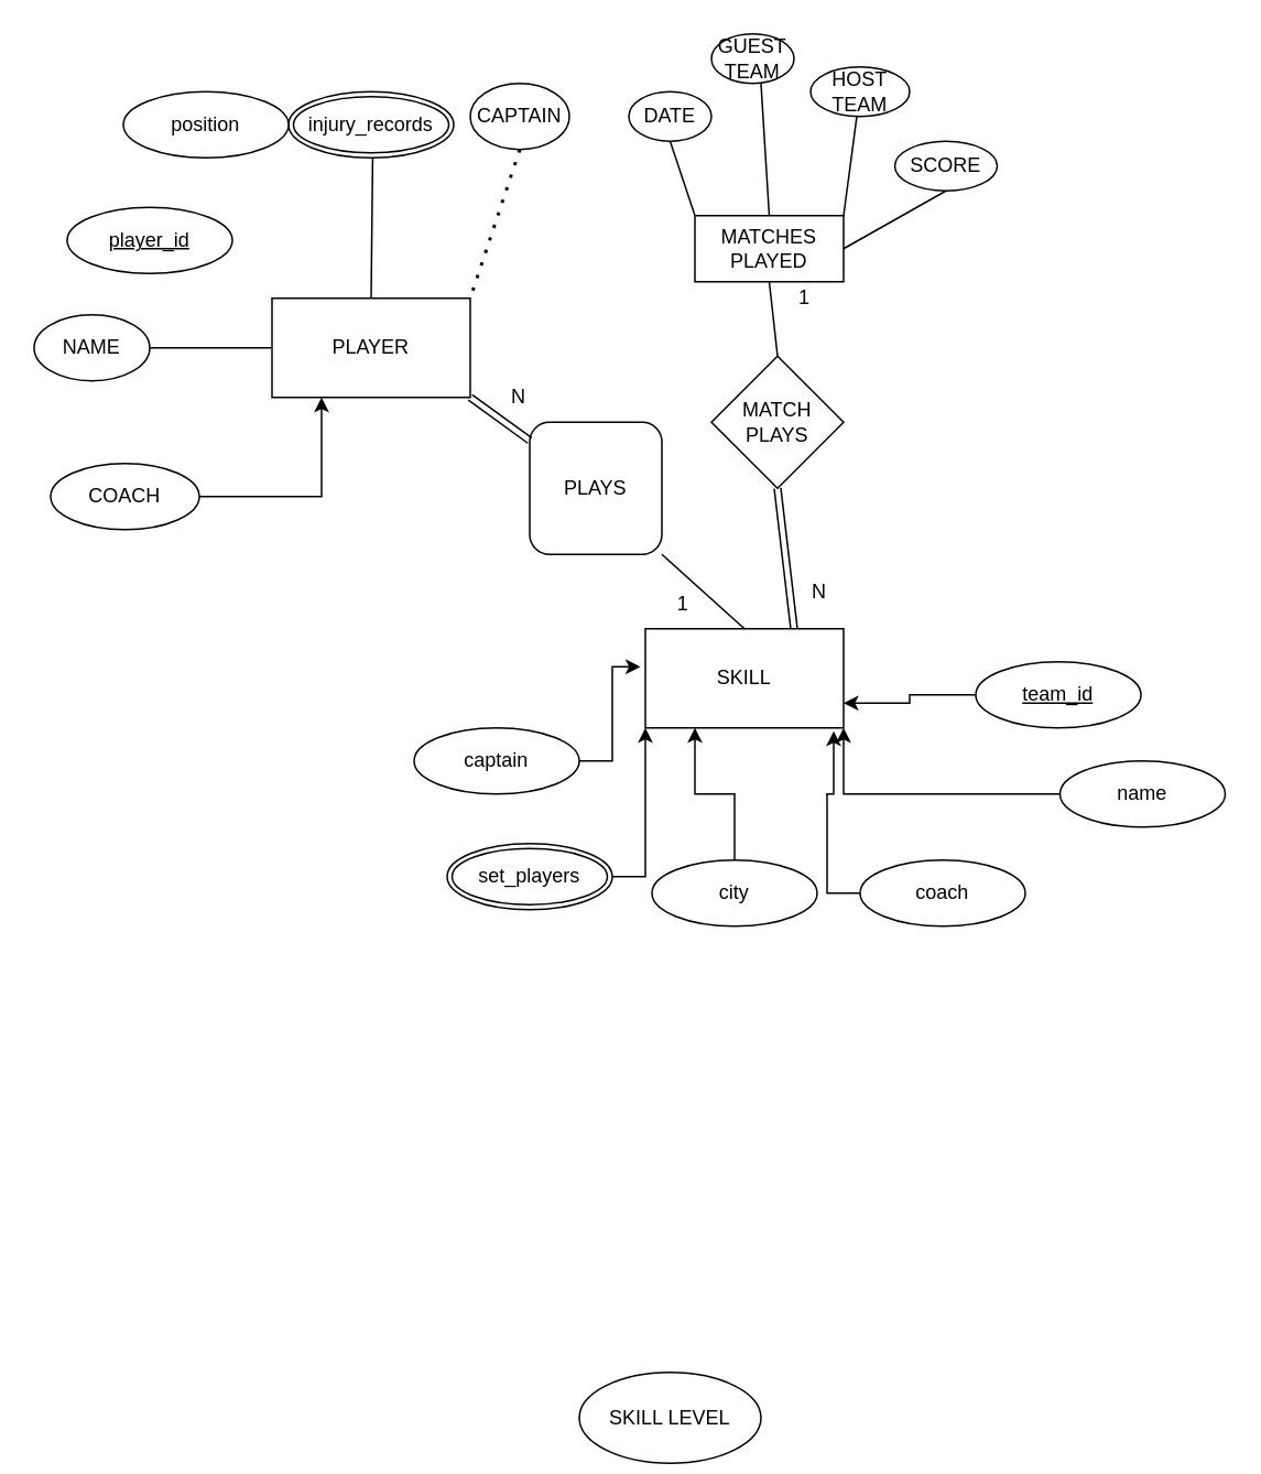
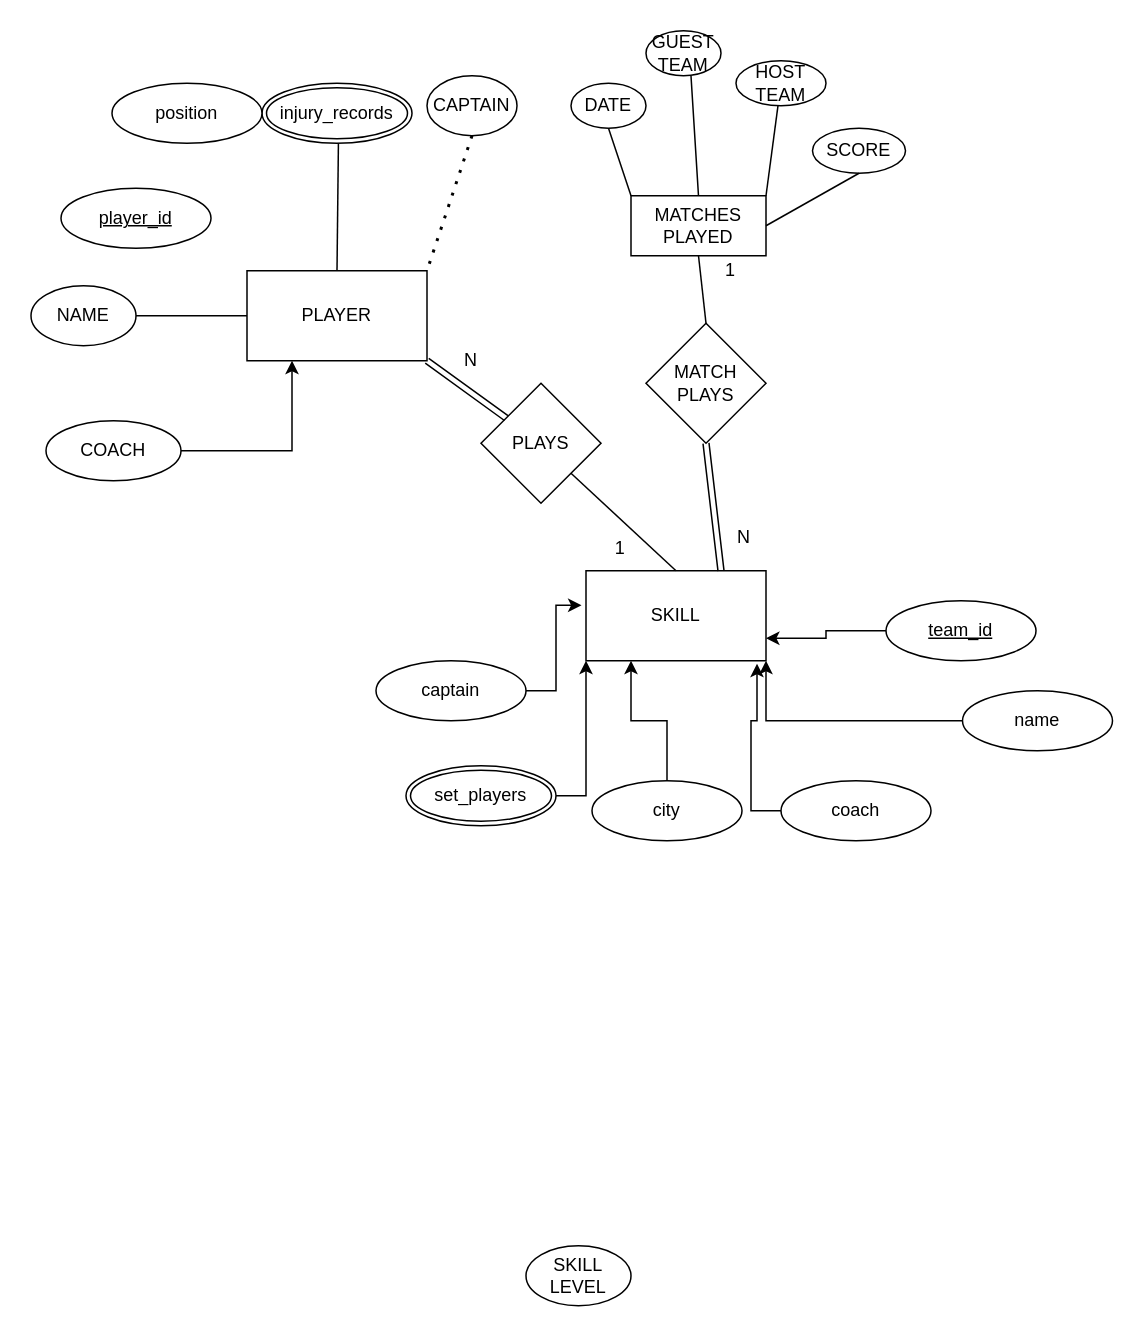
  <mxCell id="0" />
  <mxCell id="1" parent="0" />
  <mxCell id="2" value="SKILL" style="rounded=0;whiteSpace=wrap;html=1;" parent="1" vertex="1"><mxGeometry x="390" y="380" width="120" height="60" as="geometry" /></mxCell>
  <mxCell id="3" value="PLAYER" style="rounded=0;whiteSpace=wrap;html=1;" parent="1" vertex="1"><mxGeometry x="164" y="180" width="120" height="60" as="geometry" /></mxCell>
- <mxCell id="4" value="SKILL LEVEL" style="ellipse;whiteSpace=wrap;html=1;" parent="1" vertex="1"><mxGeometry x="350" y="830" width="110" height="55" as="geometry" /></mxCell>
+ <mxCell id="4" value="SKILL LEVEL" style="ellipse;whiteSpace=wrap;html=1;" parent="1" vertex="1"><mxGeometry x="350" y="830" width="70" height="40" as="geometry" /></mxCell>
  <mxCell id="5" value="NAME" style="ellipse;whiteSpace=wrap;html=1;" parent="1" vertex="1"><mxGeometry x="20" y="190" width="70" height="40" as="geometry" /></mxCell>
  <mxCell id="6" value="" style="endArrow=none;html=1;rounded=0;exitX=0;exitY=0.5;exitDx=0;exitDy=0;entryX=1;entryY=0.5;entryDx=0;entryDy=0;" parent="1" source="3" target="5" edge="1"><mxGeometry width="50" height="50" relative="1" as="geometry"><mxPoint x="170" y="200" as="sourcePoint" /><mxPoint x="220" y="150" as="targetPoint" /></mxGeometry></mxCell>
  <mxCell id="7" value="CAPTAIN" style="ellipse;whiteSpace=wrap;html=1;" parent="1" vertex="1"><mxGeometry x="284" y="50" width="60" height="40" as="geometry" /></mxCell>
  <mxCell id="8" value="" style="endArrow=none;dashed=1;html=1;dashPattern=1 3;strokeWidth=2;rounded=0;exitX=0.5;exitY=1;exitDx=0;exitDy=0;entryX=1;entryY=0;entryDx=0;entryDy=0;" parent="1" source="7" target="3" edge="1"><mxGeometry width="50" height="50" relative="1" as="geometry"><mxPoint x="170" y="200" as="sourcePoint" /><mxPoint x="220" y="150" as="targetPoint" /></mxGeometry></mxCell>
  <mxCell id="9" value="" style="endArrow=none;html=1;rounded=0;entryX=0.5;entryY=0;entryDx=0;entryDy=0;exitX=0.5;exitY=1;exitDx=0;exitDy=0;" parent="1" target="3" edge="1"><mxGeometry width="50" height="50" relative="1" as="geometry"><mxPoint x="225" y="90" as="sourcePoint" /><mxPoint x="310" y="230" as="targetPoint" /></mxGeometry></mxCell>
  <mxCell id="10" style="edgeStyle=orthogonalEdgeStyle;rounded=0;orthogonalLoop=1;jettySize=auto;html=1;entryX=0.25;entryY=1;entryDx=0;entryDy=0;" parent="1" source="11" target="3" edge="1"><mxGeometry relative="1" as="geometry" /></mxCell>
  <mxCell id="11" value="COACH" style="ellipse;whiteSpace=wrap;html=1;" parent="1" vertex="1"><mxGeometry x="30" y="280" width="90" height="40" as="geometry" /></mxCell>
- <mxCell id="12" value="PLAYS" style="whiteSpace=wrap;html=1;rounded=1;" parent="1" vertex="1"><mxGeometry x="320" y="255" width="80" height="80" as="geometry" /></mxCell>
+ <mxCell id="12" value="PLAYS" style="rhombus;whiteSpace=wrap;html=1;" parent="1" vertex="1"><mxGeometry x="320" y="255" width="80" height="80" as="geometry" /></mxCell>
  <mxCell id="13" value="" style="endArrow=none;html=1;rounded=0;exitX=0.5;exitY=0;exitDx=0;exitDy=0;entryX=1;entryY=1;entryDx=0;entryDy=0;" parent="1" source="2" target="12" edge="1"><mxGeometry width="50" height="50" relative="1" as="geometry"><mxPoint x="420" y="350" as="sourcePoint" /><mxPoint x="470" y="300" as="targetPoint" /></mxGeometry></mxCell>
  <mxCell id="14" value="" style="shape=link;html=1;rounded=0;exitX=1;exitY=1;exitDx=0;exitDy=0;" parent="1" source="3" target="12" edge="1"><mxGeometry width="100" relative="1" as="geometry"><mxPoint x="310" y="220" as="sourcePoint" /><mxPoint x="410" y="220" as="targetPoint" /></mxGeometry></mxCell>
  <mxCell id="15" value="N" style="text;html=1;strokeColor=none;fillColor=none;align=center;verticalAlign=middle;whiteSpace=wrap;rounded=0;" parent="1" vertex="1"><mxGeometry x="297" y="230" width="33" height="20" as="geometry" /></mxCell>
  <mxCell id="16" value="1" style="text;html=1;strokeColor=none;fillColor=none;align=center;verticalAlign=middle;whiteSpace=wrap;rounded=0;" parent="1" vertex="1"><mxGeometry x="394" y="350" width="38" height="30" as="geometry" /></mxCell>
  <mxCell id="17" value="MATCHES PLAYED" style="rounded=0;whiteSpace=wrap;html=1;" parent="1" vertex="1"><mxGeometry x="420" y="130" width="90" height="40" as="geometry" /></mxCell>
  <mxCell id="18" value="" style="endArrow=none;html=1;rounded=0;entryX=0;entryY=0;entryDx=0;entryDy=0;exitX=0.5;exitY=1;exitDx=0;exitDy=0;" parent="1" source="23" target="17" edge="1"><mxGeometry width="50" height="50" relative="1" as="geometry"><mxPoint x="420" y="90" as="sourcePoint" /><mxPoint x="470" y="310" as="targetPoint" /></mxGeometry></mxCell>
  <mxCell id="19" value="" style="endArrow=none;html=1;rounded=0;exitX=0.5;exitY=0;exitDx=0;exitDy=0;" parent="1" source="17" edge="1"><mxGeometry width="50" height="50" relative="1" as="geometry"><mxPoint x="430" y="100" as="sourcePoint" /><mxPoint x="460" y="50" as="targetPoint" /></mxGeometry></mxCell>
  <mxCell id="20" value="" style="endArrow=none;html=1;rounded=0;exitX=1;exitY=0;exitDx=0;exitDy=0;" parent="1" source="17" target="21" edge="1"><mxGeometry width="50" height="50" relative="1" as="geometry"><mxPoint x="475" y="140" as="sourcePoint" /><mxPoint x="550" y="80" as="targetPoint" /></mxGeometry></mxCell>
  <mxCell id="21" value="HOST TEAM" style="ellipse;whiteSpace=wrap;html=1;" parent="1" vertex="1"><mxGeometry x="490" y="40" width="60" height="30" as="geometry" /></mxCell>
  <mxCell id="22" value="GUEST TEAM" style="ellipse;whiteSpace=wrap;html=1;" parent="1" vertex="1"><mxGeometry x="430" width="50" height="30" as="geometry" y="20" /></mxCell>
  <mxCell id="23" value="DATE" style="ellipse;whiteSpace=wrap;html=1;" parent="1" vertex="1"><mxGeometry x="380" y="55" width="50" height="30" as="geometry" /></mxCell>
  <mxCell id="24" value="SCORE" style="ellipse;whiteSpace=wrap;html=1;" parent="1" vertex="1"><mxGeometry x="541" y="85" width="62" height="30" as="geometry" /></mxCell>
  <mxCell id="25" value="" style="endArrow=none;html=1;rounded=0;entryX=1;entryY=0.5;entryDx=0;entryDy=0;exitX=0.5;exitY=1;exitDx=0;exitDy=0;" parent="1" source="24" target="17" edge="1"><mxGeometry width="50" height="50" relative="1" as="geometry"><mxPoint x="420" y="360" as="sourcePoint" /><mxPoint x="470" y="310" as="targetPoint" /></mxGeometry></mxCell>
  <mxCell id="26" value="MATCH PLAYS" style="rhombus;whiteSpace=wrap;html=1;" parent="1" vertex="1"><mxGeometry x="430" y="215" width="80" height="80" as="geometry" /></mxCell>
  <mxCell id="27" value="" style="endArrow=none;html=1;rounded=0;entryX=0.5;entryY=0;entryDx=0;entryDy=0;exitX=0.5;exitY=1;exitDx=0;exitDy=0;" parent="1" source="17" target="26" edge="1"><mxGeometry width="50" height="50" relative="1" as="geometry"><mxPoint x="420" y="370" as="sourcePoint" /><mxPoint x="470" y="320" as="targetPoint" /></mxGeometry></mxCell>
  <mxCell id="28" value="1" style="text;html=1;strokeColor=none;fillColor=none;align=center;verticalAlign=middle;whiteSpace=wrap;rounded=0;" parent="1" vertex="1"><mxGeometry x="470" y="170" width="33" height="20" as="geometry" /></mxCell>
  <mxCell id="29" value="" style="shape=link;html=1;rounded=0;exitX=0.5;exitY=1;exitDx=0;exitDy=0;entryX=0.75;entryY=0;entryDx=0;entryDy=0;" parent="1" source="26" target="2" edge="1"><mxGeometry width="100" relative="1" as="geometry"><mxPoint x="430" y="330" as="sourcePoint" /><mxPoint x="530" y="330" as="targetPoint" /></mxGeometry></mxCell>
  <mxCell id="30" value="N" style="text;html=1;strokeColor=none;fillColor=none;align=center;verticalAlign=middle;whiteSpace=wrap;rounded=0;" parent="1" vertex="1"><mxGeometry x="481" y="350" width="29" height="15" as="geometry" /></mxCell>
  <mxCell id="31" style="edgeStyle=orthogonalEdgeStyle;rounded=0;orthogonalLoop=1;jettySize=auto;html=1;entryX=0;entryY=1;entryDx=0;entryDy=0;" edge="1" parent="1" source="32" target="2"><mxGeometry relative="1" as="geometry" /></mxCell>
  <mxCell id="32" value="set_players" style="ellipse;shape=doubleEllipse;margin=3;whiteSpace=wrap;html=1;align=center;" vertex="1" parent="1"><mxGeometry x="270" y="510" width="100" height="40" as="geometry" /></mxCell>
  <mxCell id="33" style="edgeStyle=orthogonalEdgeStyle;rounded=0;orthogonalLoop=1;jettySize=auto;html=1;entryX=1;entryY=0.75;entryDx=0;entryDy=0;" edge="1" parent="1" source="34" target="2"><mxGeometry relative="1" as="geometry" /></mxCell>
  <mxCell id="34" value="team_id" style="ellipse;whiteSpace=wrap;html=1;align=center;fontStyle=4;" vertex="1" parent="1"><mxGeometry x="590" y="400" width="100" height="40" as="geometry" /></mxCell>
  <mxCell id="35" style="edgeStyle=orthogonalEdgeStyle;rounded=0;orthogonalLoop=1;jettySize=auto;html=1;entryX=1;entryY=1;entryDx=0;entryDy=0;" edge="1" parent="1" source="36" target="2"><mxGeometry relative="1" as="geometry" /></mxCell>
  <mxCell id="36" value="name" style="ellipse;whiteSpace=wrap;html=1;align=center;" vertex="1" parent="1"><mxGeometry x="641" y="460" width="100" height="40" as="geometry" /></mxCell>
  <mxCell id="37" style="edgeStyle=orthogonalEdgeStyle;rounded=0;orthogonalLoop=1;jettySize=auto;html=1;entryX=0.25;entryY=1;entryDx=0;entryDy=0;" edge="1" parent="1" source="38" target="2"><mxGeometry relative="1" as="geometry" /></mxCell>
  <mxCell id="38" value="city" style="ellipse;whiteSpace=wrap;html=1;align=center;" vertex="1" parent="1"><mxGeometry x="394" y="520" width="100" height="40" as="geometry" /></mxCell>
  <mxCell id="39" style="edgeStyle=orthogonalEdgeStyle;rounded=0;orthogonalLoop=1;jettySize=auto;html=1;entryX=0.95;entryY=1.033;entryDx=0;entryDy=0;entryPerimeter=0;" edge="1" parent="1" source="40" target="2"><mxGeometry relative="1" as="geometry" /></mxCell>
  <mxCell id="40" value="coach" style="ellipse;whiteSpace=wrap;html=1;align=center;" vertex="1" parent="1"><mxGeometry x="520" y="520" width="100" height="40" as="geometry" /></mxCell>
  <mxCell id="41" style="edgeStyle=orthogonalEdgeStyle;rounded=0;orthogonalLoop=1;jettySize=auto;html=1;entryX=-0.025;entryY=0.383;entryDx=0;entryDy=0;entryPerimeter=0;" edge="1" parent="1" source="42" target="2"><mxGeometry relative="1" as="geometry" /></mxCell>
  <mxCell id="42" value="captain" style="ellipse;whiteSpace=wrap;html=1;align=center;" vertex="1" parent="1"><mxGeometry x="250" y="440" width="100" height="40" as="geometry" /></mxCell>
  <mxCell id="43" value="injury_records" style="ellipse;shape=doubleEllipse;margin=3;whiteSpace=wrap;html=1;align=center;" vertex="1" parent="1"><mxGeometry x="174" y="55" width="100" height="40" as="geometry" /></mxCell>
  <mxCell id="44" value="player_id" style="ellipse;whiteSpace=wrap;html=1;align=center;fontStyle=4;" vertex="1" parent="1"><mxGeometry x="40" y="125" width="100" height="40" as="geometry" /></mxCell>
  <mxCell id="45" value="position" style="ellipse;whiteSpace=wrap;html=1;align=center;" vertex="1" parent="1"><mxGeometry x="74" y="55" width="100" height="40" as="geometry" /></mxCell>
